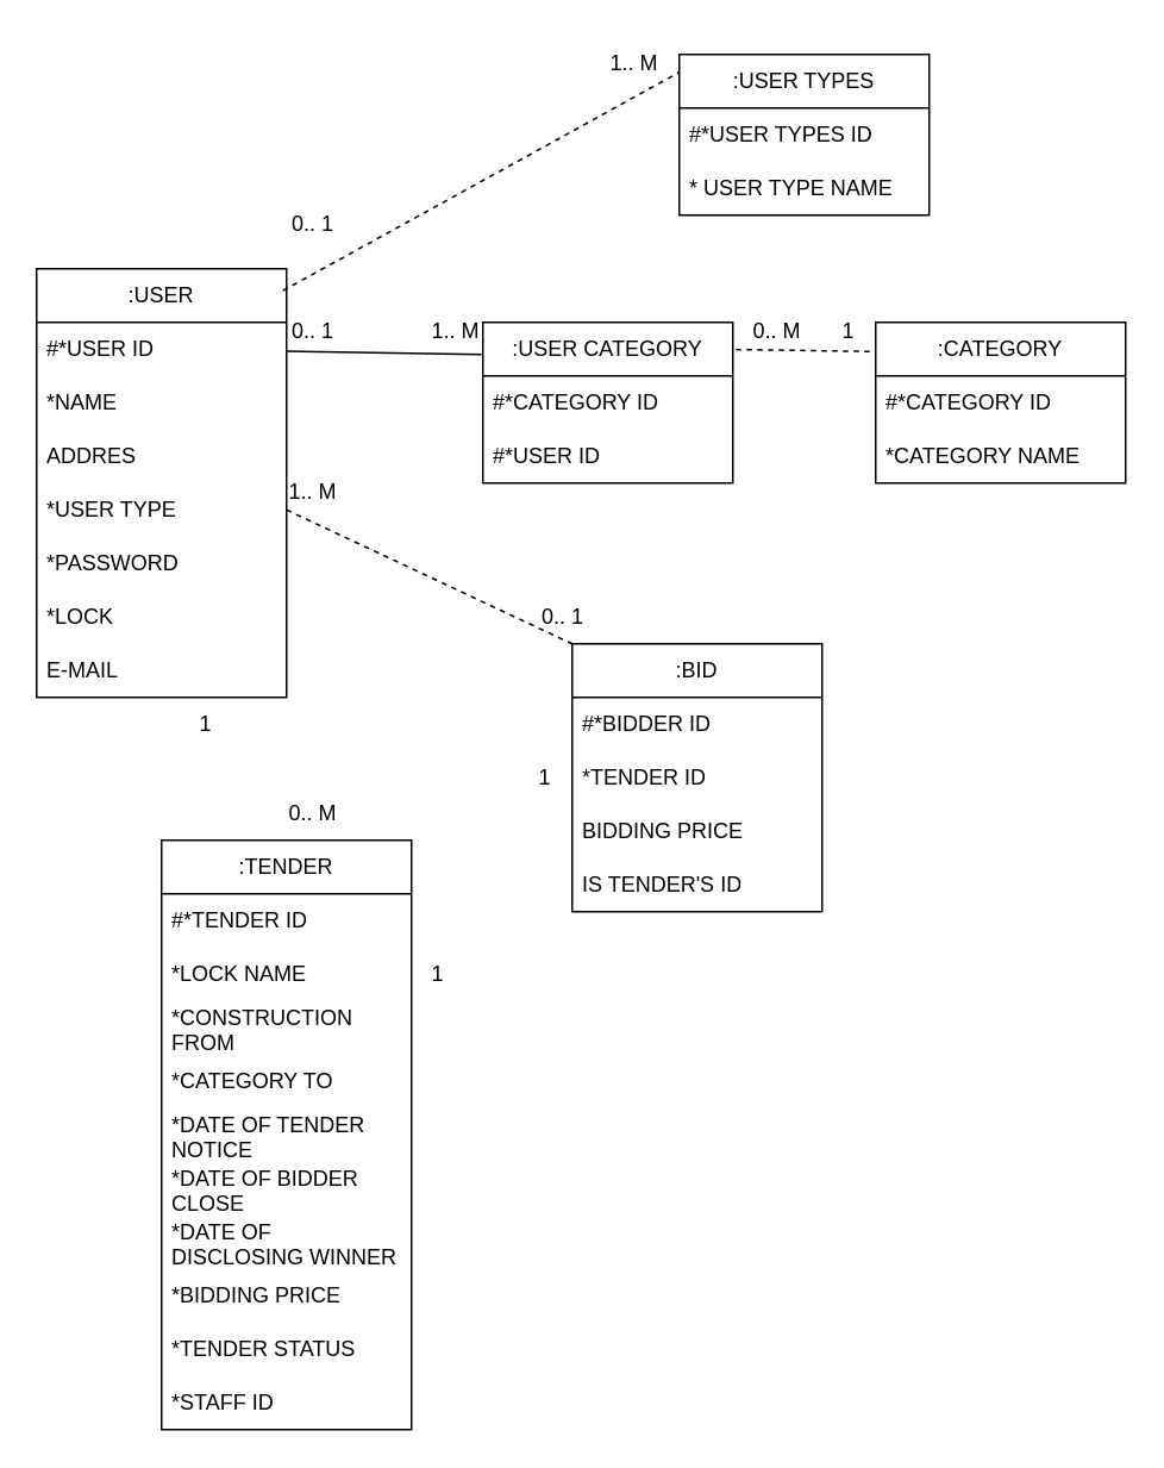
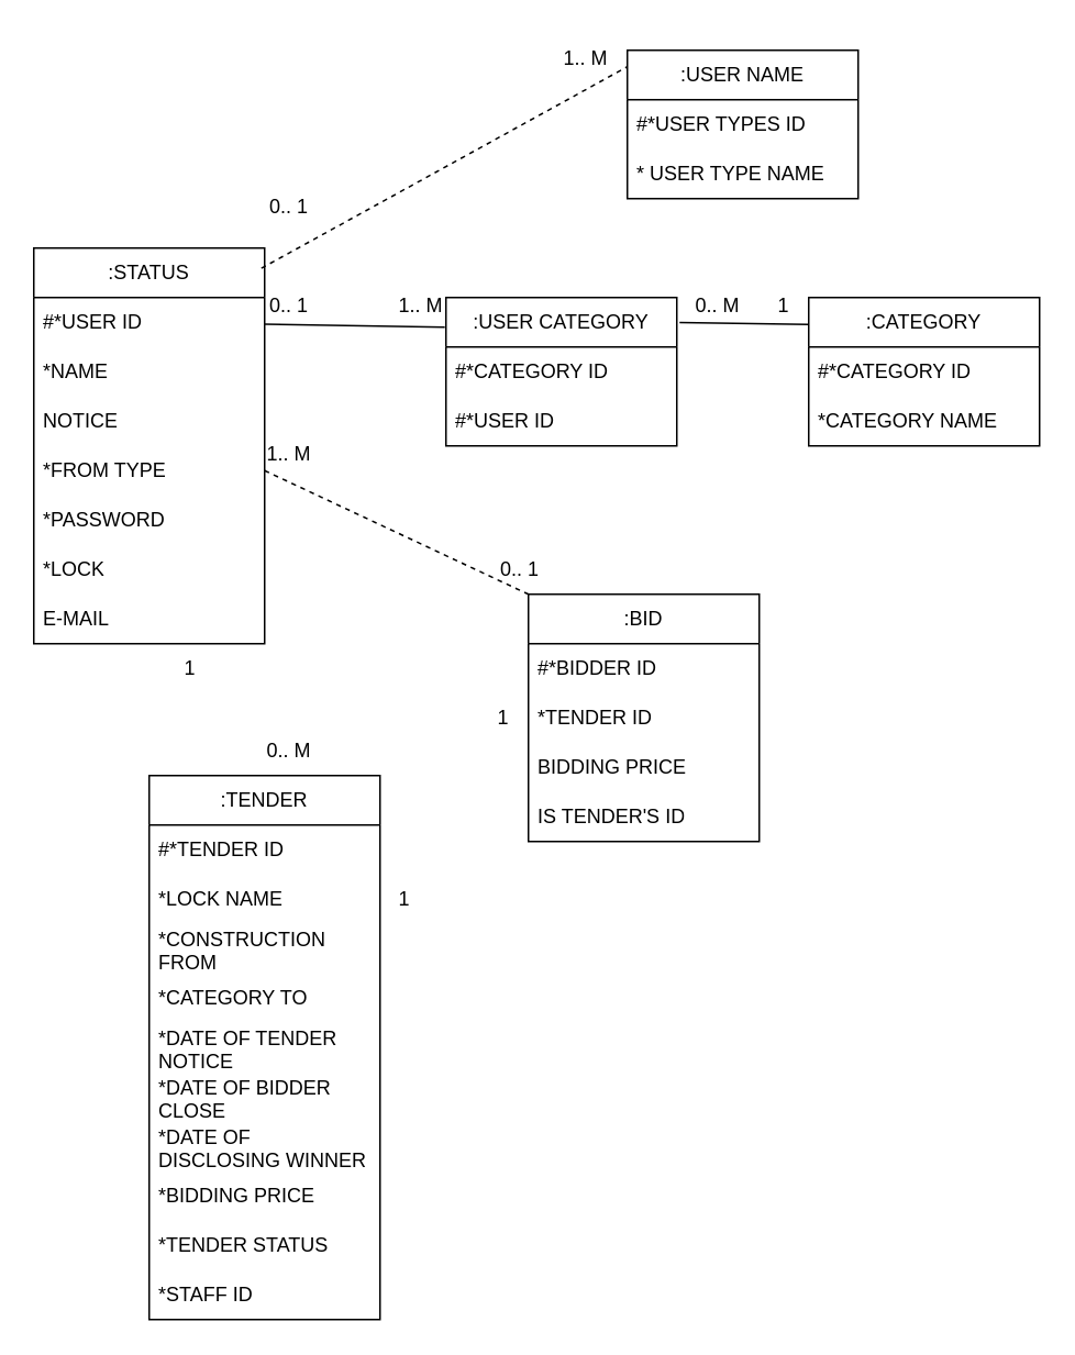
  <mxCell id="0" />
  <mxCell id="1" parent="0" />
- <mxCell id="2" value=":USER" style="swimlane;fontStyle=0;childLayout=stackLayout;horizontal=1;startSize=30;horizontalStack=0;resizeParent=1;resizeParentMax=0;resizeLast=0;collapsible=1;marginBottom=0;whiteSpace=wrap;html=1;" parent="1" vertex="1"><mxGeometry x="20" y="150" width="140" height="240" as="geometry" /></mxCell>
+ <mxCell id="2" value=":STATUS" style="swimlane;fontStyle=0;childLayout=stackLayout;horizontal=1;startSize=30;horizontalStack=0;resizeParent=1;resizeParentMax=0;resizeLast=0;collapsible=1;marginBottom=0;whiteSpace=wrap;html=1;" parent="1" vertex="1"><mxGeometry x="20" y="150" width="140" height="240" as="geometry" /></mxCell>
  <mxCell id="3" value="&lt;span style=&quot;text-align: center;&quot;&gt;#*USER ID&lt;/span&gt;" style="text;strokeColor=none;fillColor=none;align=left;verticalAlign=middle;spacingLeft=4;spacingRight=4;overflow=hidden;points=[[0,0.5],[1,0.5]];portConstraint=eastwest;rotatable=0;whiteSpace=wrap;html=1;" parent="2" vertex="1"><mxGeometry y="30" width="140" height="30" as="geometry" /></mxCell>
  <mxCell id="4" value="*NAME" style="text;strokeColor=none;fillColor=none;align=left;verticalAlign=middle;spacingLeft=4;spacingRight=4;overflow=hidden;points=[[0,0.5],[1,0.5]];portConstraint=eastwest;rotatable=0;whiteSpace=wrap;html=1;" parent="2" vertex="1"><mxGeometry y="60" width="140" height="30" as="geometry" /></mxCell>
- <mxCell id="5" value="ADDRES" style="text;strokeColor=none;fillColor=none;align=left;verticalAlign=middle;spacingLeft=4;spacingRight=4;overflow=hidden;points=[[0,0.5],[1,0.5]];portConstraint=eastwest;rotatable=0;whiteSpace=wrap;html=1;" parent="2" vertex="1"><mxGeometry y="90" width="140" height="30" as="geometry" /></mxCell>
- <mxCell id="6" value="*USER TYPE" style="text;strokeColor=none;fillColor=none;align=left;verticalAlign=middle;spacingLeft=4;spacingRight=4;overflow=hidden;points=[[0,0.5],[1,0.5]];portConstraint=eastwest;rotatable=0;whiteSpace=wrap;html=1;" parent="2" vertex="1"><mxGeometry y="120" width="140" height="30" as="geometry" /></mxCell>
+ <mxCell id="5" value="NOTICE" style="text;strokeColor=none;fillColor=none;align=left;verticalAlign=middle;spacingLeft=4;spacingRight=4;overflow=hidden;points=[[0,0.5],[1,0.5]];portConstraint=eastwest;rotatable=0;whiteSpace=wrap;html=1;" parent="2" vertex="1"><mxGeometry y="90" width="140" height="30" as="geometry" /></mxCell>
+ <mxCell id="6" value="*FROM TYPE" style="text;strokeColor=none;fillColor=none;align=left;verticalAlign=middle;spacingLeft=4;spacingRight=4;overflow=hidden;points=[[0,0.5],[1,0.5]];portConstraint=eastwest;rotatable=0;whiteSpace=wrap;html=1;" parent="2" vertex="1"><mxGeometry y="120" width="140" height="30" as="geometry" /></mxCell>
  <mxCell id="7" value="*PASSWORD" style="text;strokeColor=none;fillColor=none;align=left;verticalAlign=middle;spacingLeft=4;spacingRight=4;overflow=hidden;points=[[0,0.5],[1,0.5]];portConstraint=eastwest;rotatable=0;whiteSpace=wrap;html=1;" parent="2" vertex="1"><mxGeometry y="150" width="140" height="30" as="geometry" /></mxCell>
  <mxCell id="8" value="*LOCK" style="text;strokeColor=none;fillColor=none;align=left;verticalAlign=middle;spacingLeft=4;spacingRight=4;overflow=hidden;points=[[0,0.5],[1,0.5]];portConstraint=eastwest;rotatable=0;whiteSpace=wrap;html=1;" parent="2" vertex="1"><mxGeometry y="180" width="140" height="30" as="geometry" /></mxCell>
  <mxCell id="9" value="E-MAIL" style="text;strokeColor=none;fillColor=none;align=left;verticalAlign=middle;spacingLeft=4;spacingRight=4;overflow=hidden;points=[[0,0.5],[1,0.5]];portConstraint=eastwest;rotatable=0;whiteSpace=wrap;html=1;" parent="2" vertex="1"><mxGeometry y="210" width="140" height="30" as="geometry" /></mxCell>
  <mxCell id="10" value=":USER CATEGORY" style="swimlane;fontStyle=0;childLayout=stackLayout;horizontal=1;startSize=30;horizontalStack=0;resizeParent=1;resizeParentMax=0;resizeLast=0;collapsible=1;marginBottom=0;whiteSpace=wrap;html=1;" parent="1" vertex="1"><mxGeometry x="270" y="180" width="140" height="90" as="geometry" /></mxCell>
  <mxCell id="11" value="#*CATEGORY ID" style="text;strokeColor=none;fillColor=none;align=left;verticalAlign=middle;spacingLeft=4;spacingRight=4;overflow=hidden;points=[[0,0.5],[1,0.5]];portConstraint=eastwest;rotatable=0;whiteSpace=wrap;html=1;" parent="10" vertex="1"><mxGeometry y="30" width="140" height="30" as="geometry" /></mxCell>
  <mxCell id="12" value="#*USER ID" style="text;strokeColor=none;fillColor=none;align=left;verticalAlign=middle;spacingLeft=4;spacingRight=4;overflow=hidden;points=[[0,0.5],[1,0.5]];portConstraint=eastwest;rotatable=0;whiteSpace=wrap;html=1;" parent="10" vertex="1"><mxGeometry y="60" width="140" height="30" as="geometry" /></mxCell>
  <mxCell id="13" value="" style="endArrow=none;html=1;rounded=0;entryX=-0.005;entryY=0.2;entryDx=0;entryDy=0;entryPerimeter=0;" parent="1" source="3" target="10" edge="1"><mxGeometry width="50" height="50" relative="1" as="geometry"><mxPoint x="120" y="270" as="sourcePoint" /><mxPoint x="210" y="194" as="targetPoint" /></mxGeometry></mxCell>
  <mxCell id="14" value="0.. 1" style="text;html=1;align=center;verticalAlign=middle;whiteSpace=wrap;rounded=0;" parent="1" vertex="1"><mxGeometry x="160" y="170" width="30" height="30" as="geometry" /></mxCell>
  <mxCell id="15" value="1.. M" style="text;html=1;align=center;verticalAlign=middle;whiteSpace=wrap;rounded=0;" parent="1" vertex="1"><mxGeometry x="240" y="170" width="30" height="30" as="geometry" /></mxCell>
  <mxCell id="16" value=":CATEGORY" style="swimlane;fontStyle=0;childLayout=stackLayout;horizontal=1;startSize=30;horizontalStack=0;resizeParent=1;resizeParentMax=0;resizeLast=0;collapsible=1;marginBottom=0;whiteSpace=wrap;html=1;" parent="1" vertex="1"><mxGeometry x="490" y="180" width="140" height="90" as="geometry" /></mxCell>
  <mxCell id="17" value="#*CATEGORY ID" style="text;strokeColor=none;fillColor=none;align=left;verticalAlign=middle;spacingLeft=4;spacingRight=4;overflow=hidden;points=[[0,0.5],[1,0.5]];portConstraint=eastwest;rotatable=0;whiteSpace=wrap;html=1;" parent="16" vertex="1"><mxGeometry y="30" width="140" height="30" as="geometry" /></mxCell>
  <mxCell id="18" value="*CATEGORY NAME" style="text;strokeColor=none;fillColor=none;align=left;verticalAlign=middle;spacingLeft=4;spacingRight=4;overflow=hidden;points=[[0,0.5],[1,0.5]];portConstraint=eastwest;rotatable=0;whiteSpace=wrap;html=1;" parent="16" vertex="1"><mxGeometry y="60" width="140" height="30" as="geometry" /></mxCell>
- <mxCell id="19" value="" style="endArrow=none;html=1;rounded=0;entryX=0;entryY=0.182;entryDx=0;entryDy=0;entryPerimeter=0;exitX=1.012;exitY=0.169;exitDx=0;exitDy=0;exitPerimeter=0;dashed=1;" parent="1" source="10" target="16" edge="1"><mxGeometry width="50" height="50" relative="1" as="geometry"><mxPoint x="170" y="206" as="sourcePoint" /><mxPoint x="279" y="208" as="targetPoint" /></mxGeometry></mxCell>
+ <mxCell id="19" value="" style="endArrow=none;html=1;rounded=0;entryX=0;entryY=0.182;entryDx=0;entryDy=0;entryPerimeter=0;exitX=1.012;exitY=0.169;exitDx=0;exitDy=0;exitPerimeter=0;" parent="1" source="10" target="16" edge="1"><mxGeometry width="50" height="50" relative="1" as="geometry"><mxPoint x="170" y="206" as="sourcePoint" /><mxPoint x="279" y="208" as="targetPoint" /></mxGeometry></mxCell>
  <mxCell id="20" value="0.. M" style="text;html=1;align=center;verticalAlign=middle;whiteSpace=wrap;rounded=0;" parent="1" vertex="1"><mxGeometry x="420" y="170" width="30" height="30" as="geometry" /></mxCell>
  <mxCell id="21" value="1" style="text;html=1;align=center;verticalAlign=middle;whiteSpace=wrap;rounded=0;" parent="1" vertex="1"><mxGeometry x="460" y="170" width="30" height="30" as="geometry" /></mxCell>
  <mxCell id="22" value=":TENDER" style="swimlane;fontStyle=0;childLayout=stackLayout;horizontal=1;startSize=30;horizontalStack=0;resizeParent=1;resizeParentMax=0;resizeLast=0;collapsible=1;marginBottom=0;whiteSpace=wrap;html=1;" parent="1" vertex="1"><mxGeometry x="90" y="470" width="140" height="330" as="geometry" /></mxCell>
  <mxCell id="23" value="&lt;span style=&quot;text-align: center;&quot;&gt;#*TENDER ID&lt;/span&gt;" style="text;strokeColor=none;fillColor=none;align=left;verticalAlign=middle;spacingLeft=4;spacingRight=4;overflow=hidden;points=[[0,0.5],[1,0.5]];portConstraint=eastwest;rotatable=0;whiteSpace=wrap;html=1;" parent="22" vertex="1"><mxGeometry y="30" width="140" height="30" as="geometry" /></mxCell>
  <mxCell id="24" value="*LOCK NAME" style="text;strokeColor=none;fillColor=none;align=left;verticalAlign=middle;spacingLeft=4;spacingRight=4;overflow=hidden;points=[[0,0.5],[1,0.5]];portConstraint=eastwest;rotatable=0;whiteSpace=wrap;html=1;" parent="22" vertex="1"><mxGeometry y="60" width="140" height="30" as="geometry" /></mxCell>
  <mxCell id="25" value="*CONSTRUCTION FROM" style="text;strokeColor=none;fillColor=none;align=left;verticalAlign=middle;spacingLeft=4;spacingRight=4;overflow=hidden;points=[[0,0.5],[1,0.5]];portConstraint=eastwest;rotatable=0;whiteSpace=wrap;html=1;" parent="22" vertex="1"><mxGeometry y="90" width="140" height="30" as="geometry" /></mxCell>
  <mxCell id="26" value="*CATEGORY TO" style="text;strokeColor=none;fillColor=none;align=left;verticalAlign=middle;spacingLeft=4;spacingRight=4;overflow=hidden;points=[[0,0.5],[1,0.5]];portConstraint=eastwest;rotatable=0;whiteSpace=wrap;html=1;" parent="22" vertex="1"><mxGeometry y="120" width="140" height="30" as="geometry" /></mxCell>
  <mxCell id="27" value="*DATE OF TENDER NOTICE" style="text;strokeColor=none;fillColor=none;align=left;verticalAlign=middle;spacingLeft=4;spacingRight=4;overflow=hidden;points=[[0,0.5],[1,0.5]];portConstraint=eastwest;rotatable=0;whiteSpace=wrap;html=1;" parent="22" vertex="1"><mxGeometry y="150" width="140" height="30" as="geometry" /></mxCell>
  <mxCell id="28" value="*DATE OF BIDDER CLOSE" style="text;strokeColor=none;fillColor=none;align=left;verticalAlign=middle;spacingLeft=4;spacingRight=4;overflow=hidden;points=[[0,0.5],[1,0.5]];portConstraint=eastwest;rotatable=0;whiteSpace=wrap;html=1;" parent="22" vertex="1"><mxGeometry y="180" width="140" height="30" as="geometry" /></mxCell>
  <mxCell id="29" value="*DATE OF DISCLOSING WINNER" style="text;strokeColor=none;fillColor=none;align=left;verticalAlign=middle;spacingLeft=4;spacingRight=4;overflow=hidden;points=[[0,0.5],[1,0.5]];portConstraint=eastwest;rotatable=0;whiteSpace=wrap;html=1;" parent="22" vertex="1"><mxGeometry y="210" width="140" height="30" as="geometry" /></mxCell>
  <mxCell id="30" value="*BIDDING PRICE" style="text;strokeColor=none;fillColor=none;align=left;verticalAlign=middle;spacingLeft=4;spacingRight=4;overflow=hidden;points=[[0,0.5],[1,0.5]];portConstraint=eastwest;rotatable=0;whiteSpace=wrap;html=1;" parent="22" vertex="1"><mxGeometry y="240" width="140" height="30" as="geometry" /></mxCell>
  <mxCell id="31" value="*TENDER STATUS" style="text;strokeColor=none;fillColor=none;align=left;verticalAlign=middle;spacingLeft=4;spacingRight=4;overflow=hidden;points=[[0,0.5],[1,0.5]];portConstraint=eastwest;rotatable=0;whiteSpace=wrap;html=1;" parent="22" vertex="1"><mxGeometry y="270" width="140" height="30" as="geometry" /></mxCell>
  <mxCell id="32" value="*STAFF ID" style="text;strokeColor=none;fillColor=none;align=left;verticalAlign=middle;spacingLeft=4;spacingRight=4;overflow=hidden;points=[[0,0.5],[1,0.5]];portConstraint=eastwest;rotatable=0;whiteSpace=wrap;html=1;" parent="22" vertex="1"><mxGeometry y="300" width="140" height="30" as="geometry" /></mxCell>
  <mxCell id="33" value=":BID" style="swimlane;fontStyle=0;childLayout=stackLayout;horizontal=1;startSize=30;horizontalStack=0;resizeParent=1;resizeParentMax=0;resizeLast=0;collapsible=1;marginBottom=0;whiteSpace=wrap;html=1;" parent="1" vertex="1"><mxGeometry x="320" y="360" width="140" height="150" as="geometry" /></mxCell>
  <mxCell id="34" value="#*BIDDER ID" style="text;strokeColor=none;fillColor=none;align=left;verticalAlign=middle;spacingLeft=4;spacingRight=4;overflow=hidden;points=[[0,0.5],[1,0.5]];portConstraint=eastwest;rotatable=0;whiteSpace=wrap;html=1;" parent="33" vertex="1"><mxGeometry y="30" width="140" height="30" as="geometry" /></mxCell>
  <mxCell id="35" value="*TENDER ID" style="text;strokeColor=none;fillColor=none;align=left;verticalAlign=middle;spacingLeft=4;spacingRight=4;overflow=hidden;points=[[0,0.5],[1,0.5]];portConstraint=eastwest;rotatable=0;whiteSpace=wrap;html=1;" parent="33" vertex="1"><mxGeometry y="60" width="140" height="30" as="geometry" /></mxCell>
  <mxCell id="36" value="BIDDING PRICE" style="text;strokeColor=none;fillColor=none;align=left;verticalAlign=middle;spacingLeft=4;spacingRight=4;overflow=hidden;points=[[0,0.5],[1,0.5]];portConstraint=eastwest;rotatable=0;whiteSpace=wrap;html=1;" parent="33" vertex="1"><mxGeometry y="90" width="140" height="30" as="geometry" /></mxCell>
  <mxCell id="37" value="IS TENDER'S ID" style="text;strokeColor=none;fillColor=none;align=left;verticalAlign=middle;spacingLeft=4;spacingRight=4;overflow=hidden;points=[[0,0.5],[1,0.5]];portConstraint=eastwest;rotatable=0;whiteSpace=wrap;html=1;" parent="33" vertex="1"><mxGeometry y="120" width="140" height="30" as="geometry" /></mxCell>
  <mxCell id="38" value="" style="endArrow=none;html=1;rounded=0;entryX=0;entryY=0;entryDx=0;entryDy=0;exitX=1;exitY=0.5;exitDx=0;exitDy=0;dashed=1;" parent="1" source="6" target="33" edge="1"><mxGeometry width="50" height="50" relative="1" as="geometry"><mxPoint x="280" y="390" as="sourcePoint" /><mxPoint x="330" y="340" as="targetPoint" /></mxGeometry></mxCell>
  <mxCell id="39" value="1.. M" style="text;html=1;align=center;verticalAlign=middle;whiteSpace=wrap;rounded=0;" parent="1" vertex="1"><mxGeometry x="160" y="260" width="30" height="30" as="geometry" /></mxCell>
  <mxCell id="40" value="0.. 1" style="text;html=1;align=center;verticalAlign=middle;whiteSpace=wrap;rounded=0;" parent="1" vertex="1"><mxGeometry x="300" y="330" width="30" height="30" as="geometry" /></mxCell>
  <mxCell id="41" value="1" style="text;html=1;align=center;verticalAlign=middle;whiteSpace=wrap;rounded=0;" parent="1" vertex="1"><mxGeometry x="100" y="390" width="30" height="30" as="geometry" /></mxCell>
  <mxCell id="42" value="0.. M" style="text;html=1;align=center;verticalAlign=middle;whiteSpace=wrap;rounded=0;" parent="1" vertex="1"><mxGeometry x="160" y="440" width="30" height="30" as="geometry" /></mxCell>
  <mxCell id="43" value="1" style="text;html=1;align=center;verticalAlign=middle;whiteSpace=wrap;rounded=0;" parent="1" vertex="1"><mxGeometry x="230" y="530" width="30" height="30" as="geometry" /></mxCell>
  <mxCell id="44" value="1" style="text;html=1;align=center;verticalAlign=middle;whiteSpace=wrap;rounded=0;" parent="1" vertex="1"><mxGeometry x="290" y="420" width="30" height="30" as="geometry" /></mxCell>
- <mxCell id="45" value=":USER TYPES" style="swimlane;fontStyle=0;childLayout=stackLayout;horizontal=1;startSize=30;horizontalStack=0;resizeParent=1;resizeParentMax=0;resizeLast=0;collapsible=1;marginBottom=0;whiteSpace=wrap;html=1;" parent="1" vertex="1"><mxGeometry x="380" y="30" width="140" height="90" as="geometry" /></mxCell>
+ <mxCell id="45" value=":USER NAME" style="swimlane;fontStyle=0;childLayout=stackLayout;horizontal=1;startSize=30;horizontalStack=0;resizeParent=1;resizeParentMax=0;resizeLast=0;collapsible=1;marginBottom=0;whiteSpace=wrap;html=1;" parent="1" vertex="1"><mxGeometry x="380" y="30" width="140" height="90" as="geometry" /></mxCell>
  <mxCell id="46" value="&lt;span style=&quot;text-align: center;&quot;&gt;#*USER TYPES ID&lt;/span&gt;" style="text;strokeColor=none;fillColor=none;align=left;verticalAlign=middle;spacingLeft=4;spacingRight=4;overflow=hidden;points=[[0,0.5],[1,0.5]];portConstraint=eastwest;rotatable=0;whiteSpace=wrap;html=1;" parent="45" vertex="1"><mxGeometry y="30" width="140" height="30" as="geometry" /></mxCell>
  <mxCell id="47" value="* USER TYPE NAME" style="text;strokeColor=none;fillColor=none;align=left;verticalAlign=middle;spacingLeft=4;spacingRight=4;overflow=hidden;points=[[0,0.5],[1,0.5]];portConstraint=eastwest;rotatable=0;whiteSpace=wrap;html=1;" parent="45" vertex="1"><mxGeometry y="60" width="140" height="30" as="geometry" /></mxCell>
  <mxCell id="48" value="" style="endArrow=none;html=1;rounded=0;entryX=0;entryY=0.111;entryDx=0;entryDy=0;entryPerimeter=0;exitX=0.986;exitY=0.051;exitDx=0;exitDy=0;exitPerimeter=0;dashed=1;" parent="1" source="2" target="45" edge="1"><mxGeometry width="50" height="50" relative="1" as="geometry"><mxPoint x="230" y="370" as="sourcePoint" /><mxPoint x="280" y="320" as="targetPoint" /></mxGeometry></mxCell>
  <mxCell id="49" value="0.. 1" style="text;html=1;align=center;verticalAlign=middle;whiteSpace=wrap;rounded=0;" parent="1" vertex="1"><mxGeometry x="160" y="110" width="30" height="30" as="geometry" /></mxCell>
  <mxCell id="50" value="1.. M" style="text;html=1;align=center;verticalAlign=middle;whiteSpace=wrap;rounded=0;" parent="1" vertex="1"><mxGeometry x="340" y="20" width="30" height="30" as="geometry" /></mxCell>
